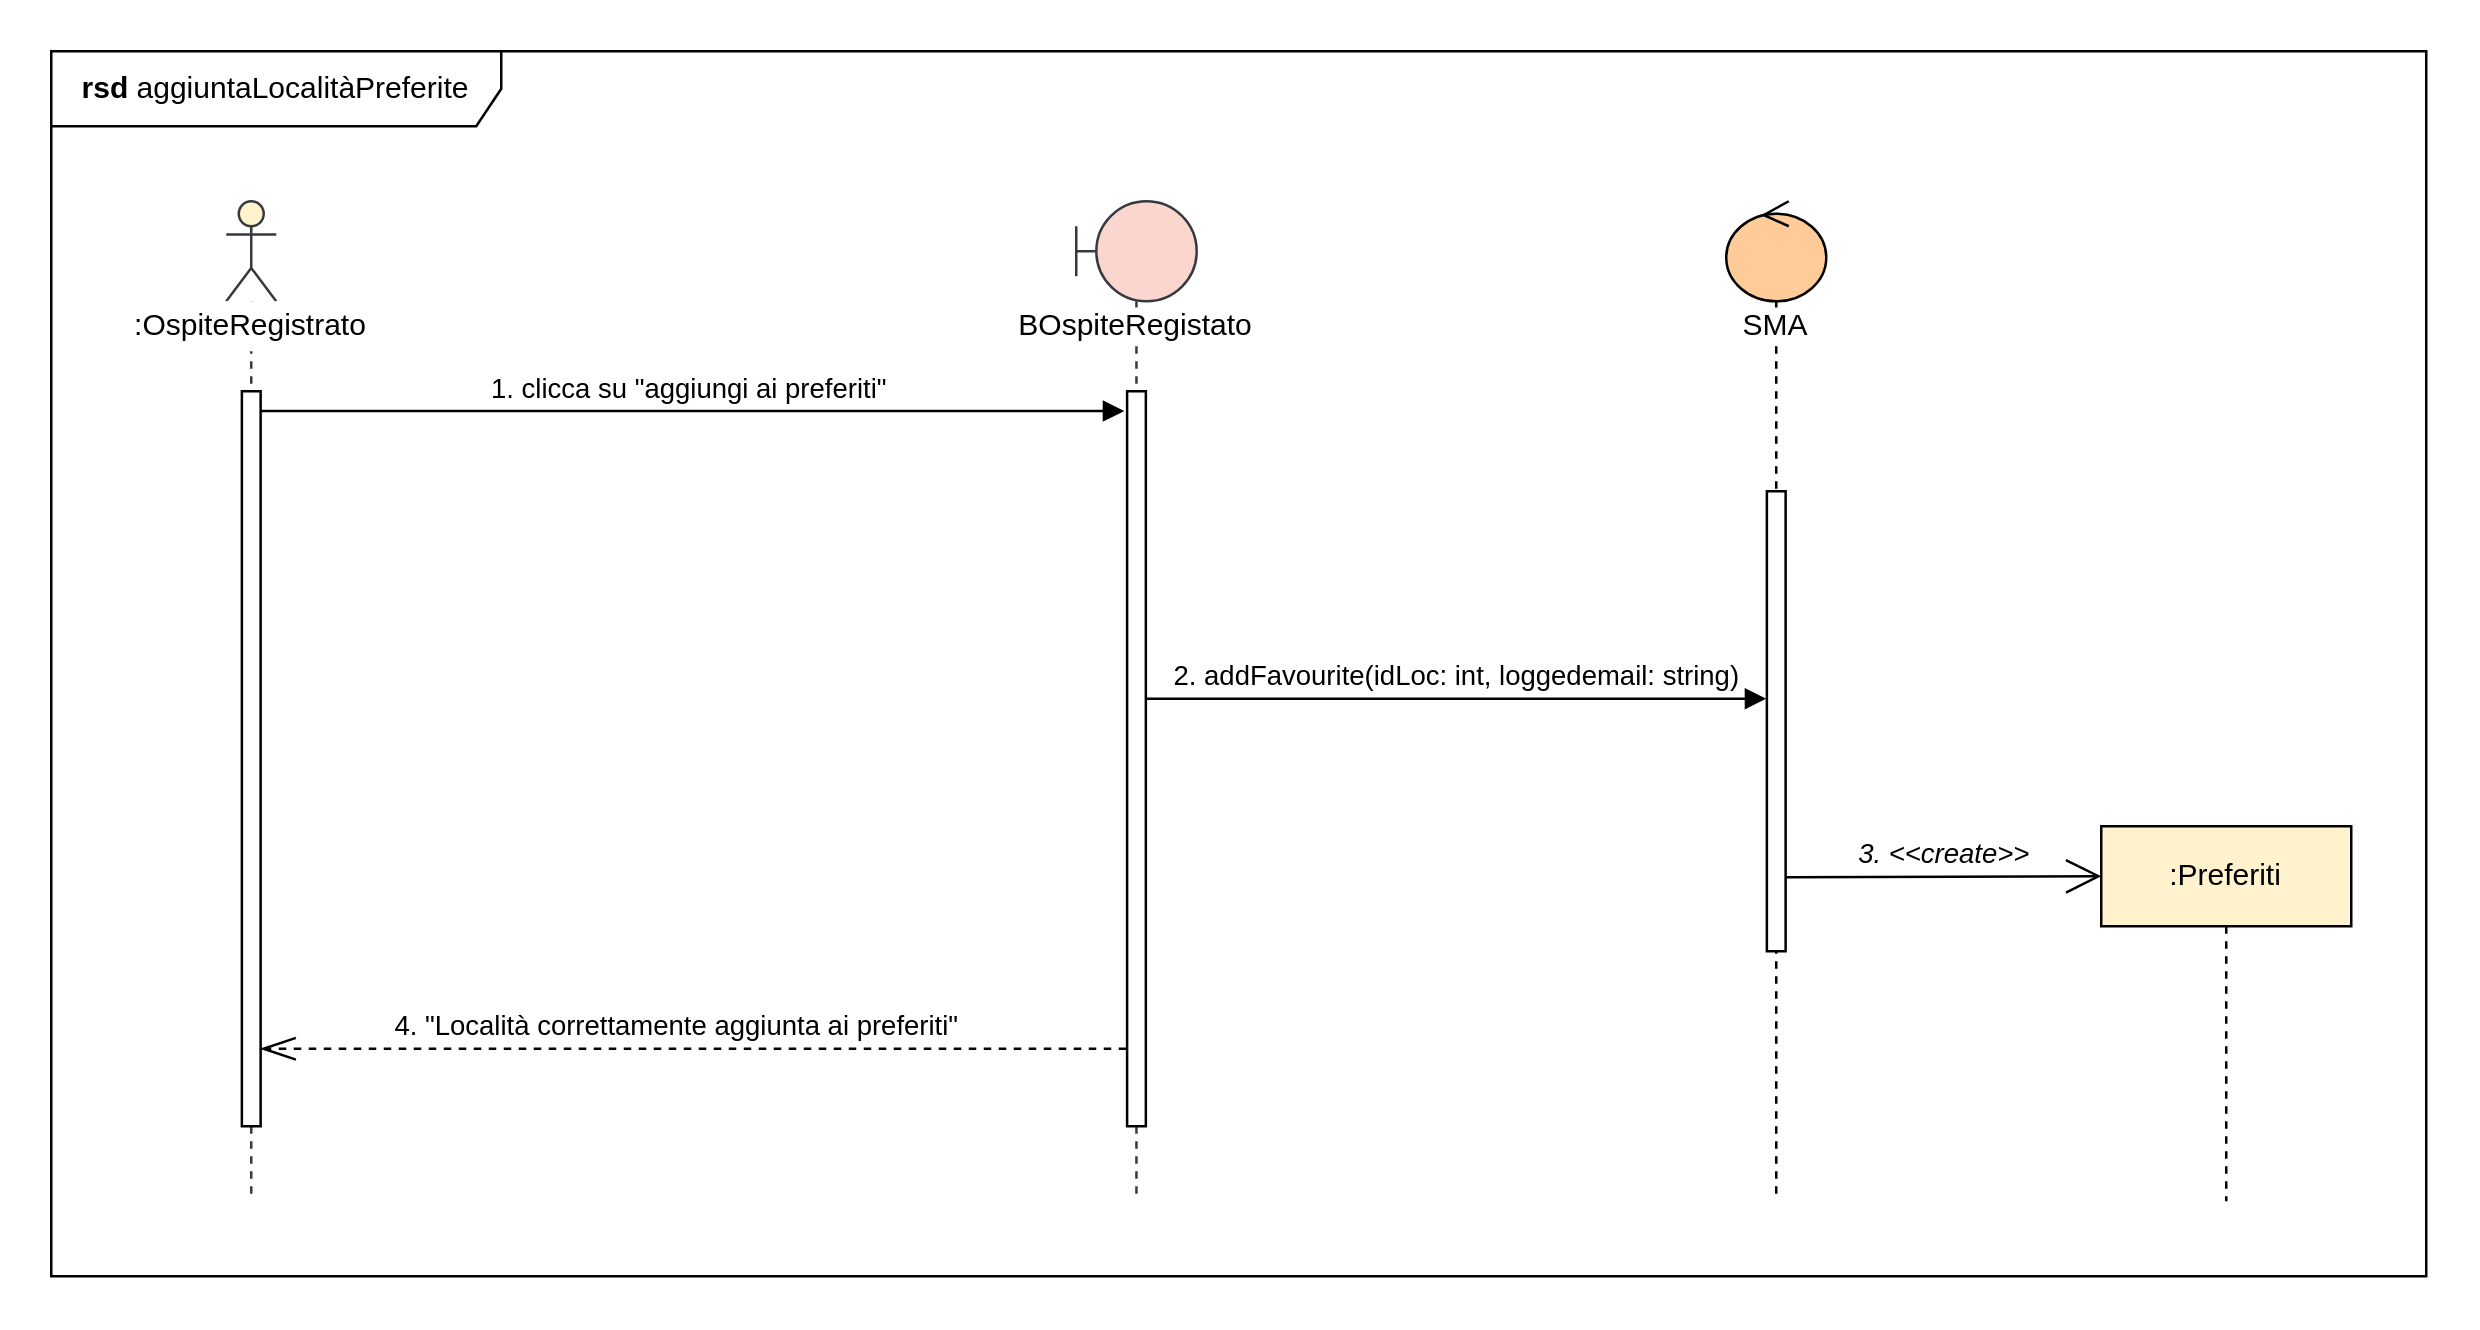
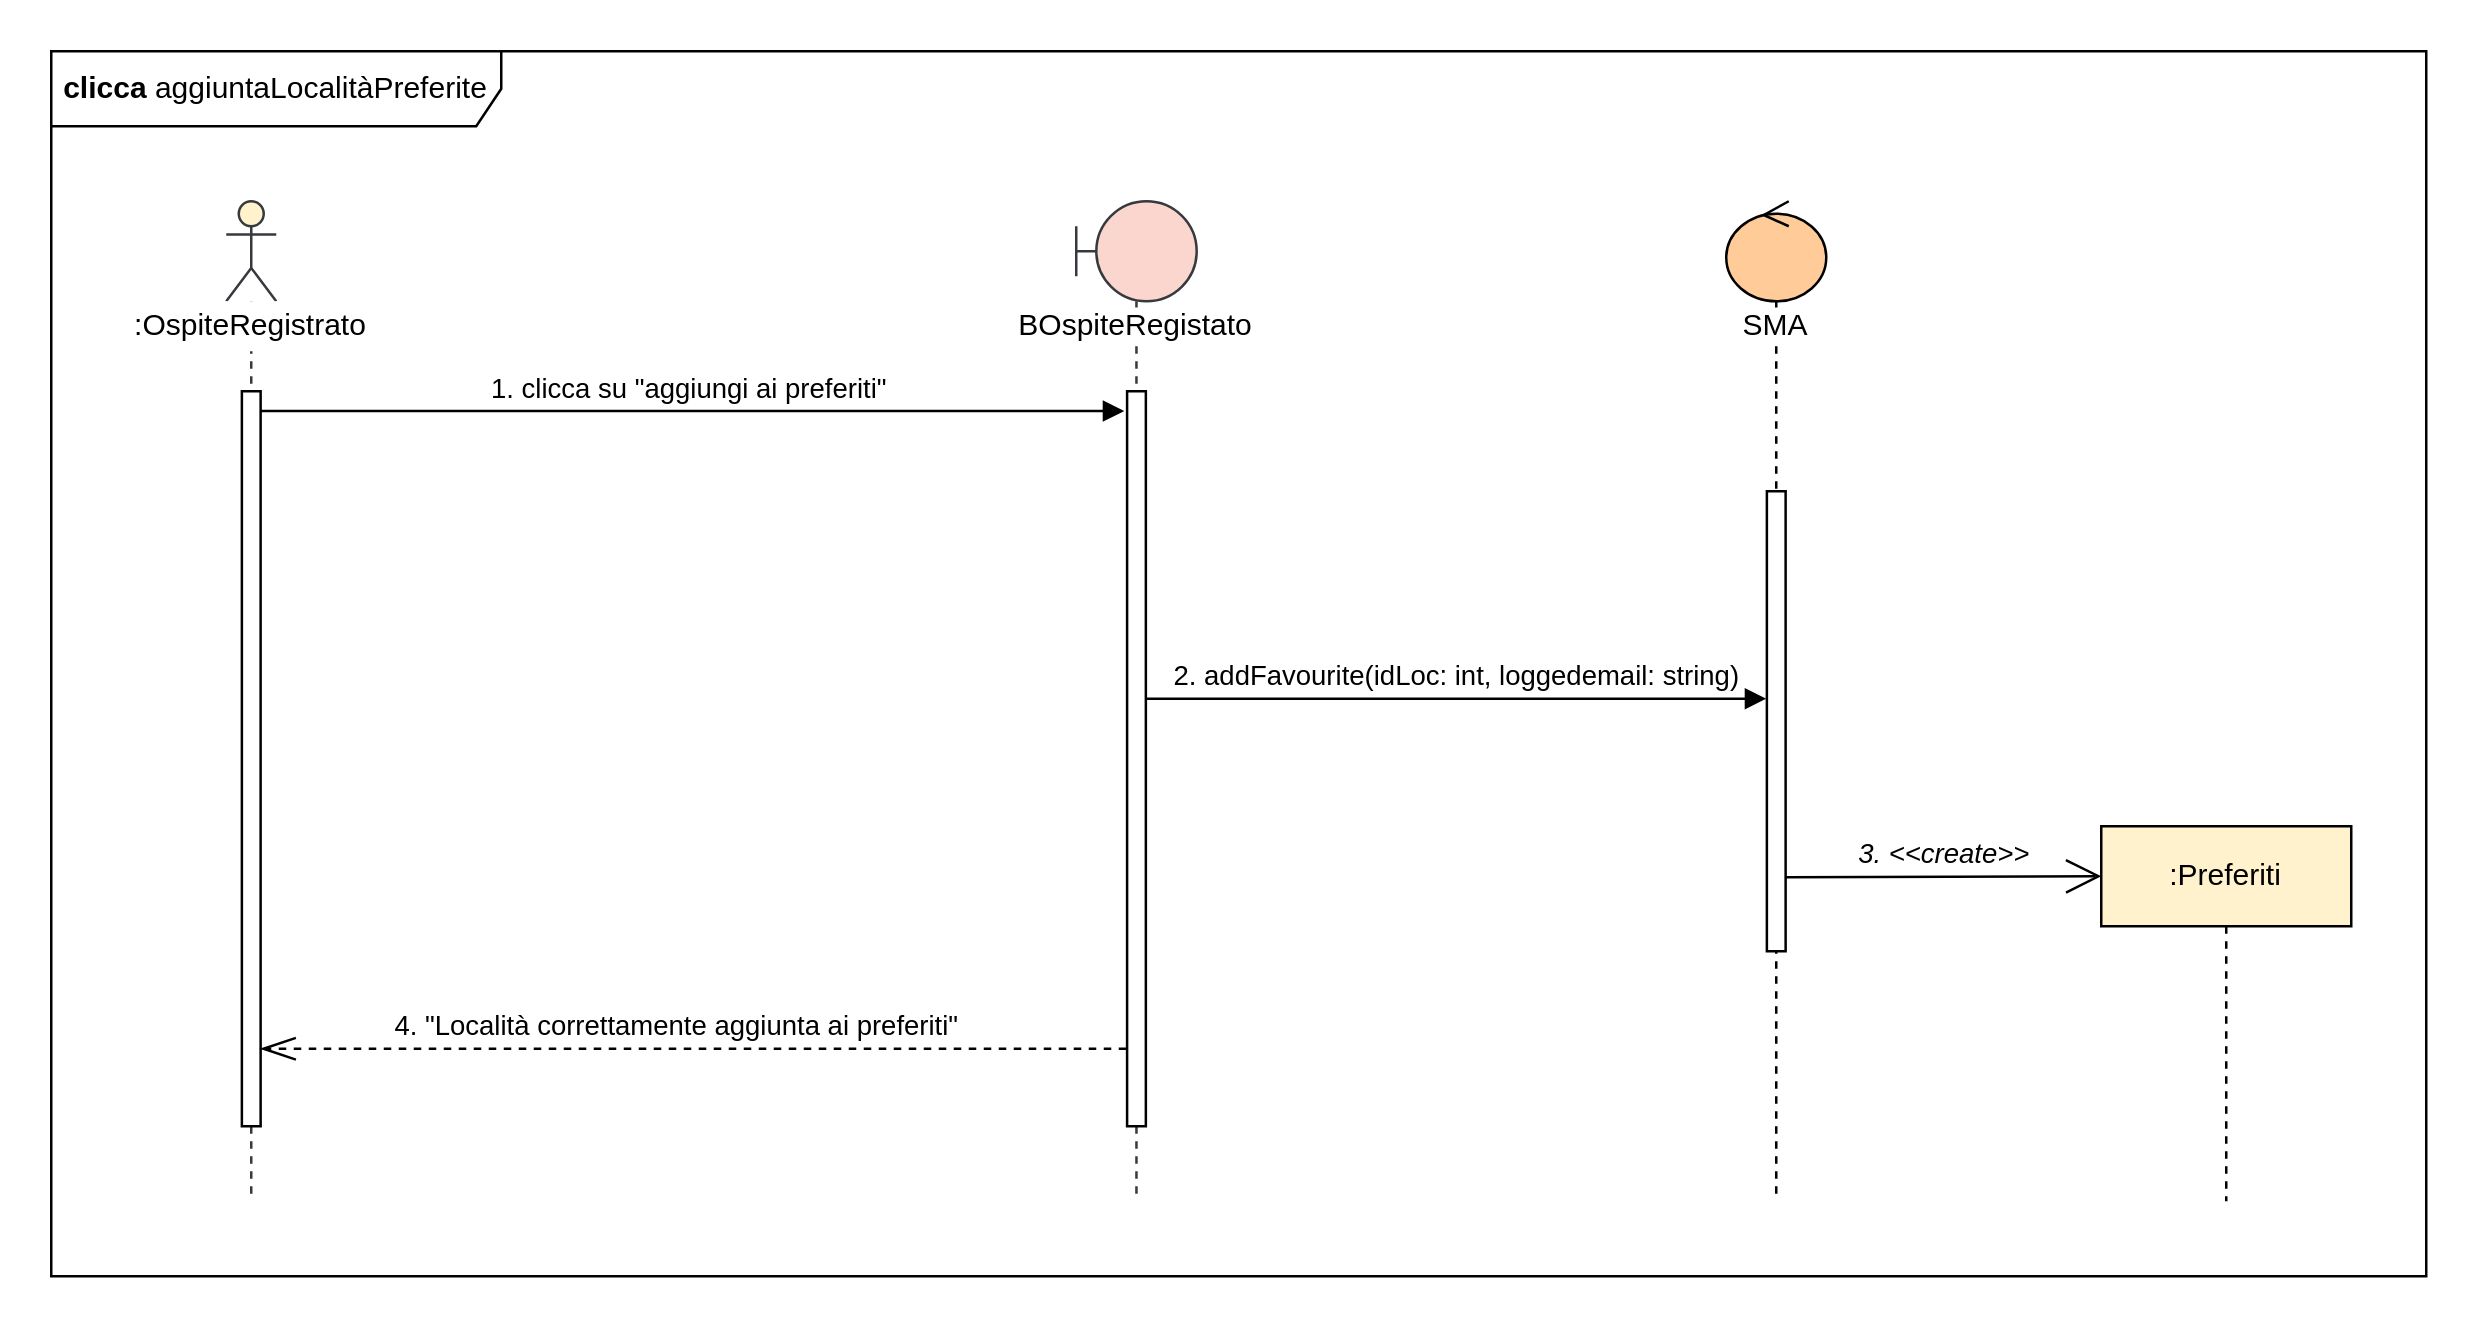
  <mxCell id="0" />
  <mxCell id="1" parent="0" />
  <mxCell id="2" value="1. clicca su &quot;aggiungi ai preferiti&quot;" style="html=1;verticalAlign=bottom;startArrow=none;endArrow=block;startSize=8;startFill=0;entryX=-0.152;entryY=0.027;entryDx=0;entryDy=0;entryPerimeter=0;" parent="1" source="3" target="9" edge="1"><mxGeometry relative="1" as="geometry"><mxPoint x="214" y="170.04" as="sourcePoint" /><mxPoint x="420" y="170" as="targetPoint" /></mxGeometry></mxCell>
  <mxCell id="3" value="" style="shape=umlLifeline;participant=umlActor;perimeter=lifelinePerimeter;whiteSpace=wrap;html=1;container=1;collapsible=0;recursiveResize=0;verticalAlign=top;spacingTop=36;outlineConnect=0;strokeColor=#36393d;fillColor=#FFF2CC;" parent="1" vertex="1"><mxGeometry x="90" y="80" width="20" height="400" as="geometry" /></mxCell>
  <mxCell id="4" value="" style="html=1;points=[];perimeter=orthogonalPerimeter;fillColor=#ffffff;" parent="3" vertex="1"><mxGeometry x="6.25" y="76" width="7.5" height="294" as="geometry" /></mxCell>
  <mxCell id="5" value=":OspiteRegistrato" style="text;html=1;strokeColor=none;align=center;verticalAlign=middle;whiteSpace=wrap;rounded=0;fillColor=#ffffff;" parent="1" vertex="1"><mxGeometry x="50" y="120" width="100" height="20" as="geometry" /></mxCell>
  <mxCell id="6" value="&lt;span style=&quot;background-color: rgb(255 , 255 , 255)&quot;&gt;SMA&lt;/span&gt;" style="shape=umlLifeline;participant=umlControl;perimeter=lifelinePerimeter;whiteSpace=wrap;html=1;container=1;collapsible=0;recursiveResize=0;verticalAlign=top;spacingTop=36;outlineConnect=0;fillColor=#FFCC99;" parent="1" vertex="1"><mxGeometry x="690" y="80" width="40" height="400" as="geometry" /></mxCell>
  <mxCell id="7" value="" style="html=1;points=[];perimeter=orthogonalPerimeter;fillColor=#ffffff;" parent="6" vertex="1"><mxGeometry x="16.25" y="116" width="7.5" height="184" as="geometry" /></mxCell>
  <mxCell id="8" value="&lt;span style=&quot;background-color: rgb(255 , 255 , 255)&quot;&gt;BOspiteRegistato&lt;br&gt;&lt;br&gt;&lt;/span&gt;" style="shape=umlLifeline;participant=umlBoundary;perimeter=lifelinePerimeter;whiteSpace=wrap;html=1;container=1;collapsible=0;recursiveResize=0;verticalAlign=top;spacingTop=36;outlineConnect=0;strokeColor=#36393d;fillColor=#FAD6CF;size=40;" parent="1" vertex="1"><mxGeometry x="430" y="80" width="48.17" height="400" as="geometry" /></mxCell>
  <mxCell id="9" value="" style="html=1;points=[];perimeter=orthogonalPerimeter;fillColor=#ffffff;" parent="8" vertex="1"><mxGeometry x="20.34" y="76" width="7.5" height="294" as="geometry" /></mxCell>
  <mxCell id="10" value="" style="endArrow=openThin;dashed=1;endFill=0;endSize=12;html=1;" parent="1" target="4" edge="1"><mxGeometry width="160" relative="1" as="geometry"><mxPoint x="450" y="419" as="sourcePoint" /><mxPoint x="180" y="330" as="targetPoint" /><Array as="points" /></mxGeometry></mxCell>
  <mxCell id="11" value=":Preferiti" style="shape=umlLifeline;perimeter=lifelinePerimeter;whiteSpace=wrap;html=1;container=1;collapsible=0;recursiveResize=0;outlineConnect=0;fillColor=#FFF2CC;" parent="1" vertex="1"><mxGeometry x="840" y="330" width="100" height="150" as="geometry" /></mxCell>
- <mxCell id="12" value="&lt;b&gt;rsd &lt;/b&gt;aggiuntaLocalitàPreferite" style="shape=umlFrame;whiteSpace=wrap;html=1;fillColor=#ffffff;width=180;height=30;" parent="1" vertex="1"><mxGeometry x="20" y="20" width="950" height="490" as="geometry" /></mxCell>
+ <mxCell id="12" value="&lt;b&gt;clicca &lt;/b&gt;aggiuntaLocalitàPreferite" style="shape=umlFrame;whiteSpace=wrap;html=1;fillColor=#ffffff;width=180;height=30;" parent="1" vertex="1"><mxGeometry x="20" y="20" width="950" height="490" as="geometry" /></mxCell>
  <mxCell id="13" value="2. addFavourite(idLoc: int, loggedemail: string)" style="html=1;verticalAlign=bottom;startArrow=none;endArrow=block;startSize=8;startFill=0;" parent="1" edge="1"><mxGeometry relative="1" as="geometry"><mxPoint x="458" y="279" as="sourcePoint" /><mxPoint x="706" y="279" as="targetPoint" /></mxGeometry></mxCell>
  <mxCell id="14" value="&lt;i&gt;3. &amp;lt;&amp;lt;create&amp;gt;&amp;gt;&lt;/i&gt;" style="html=1;verticalAlign=bottom;startArrow=none;endArrow=open;startSize=8;startFill=0;endFill=0;endSize=12;exitX=1.024;exitY=0.839;exitDx=0;exitDy=0;exitPerimeter=0;" parent="1" source="7" edge="1"><mxGeometry relative="1" as="geometry"><mxPoint x="720" y="350" as="sourcePoint" /><mxPoint x="840" y="350" as="targetPoint" /></mxGeometry></mxCell>
  <mxCell id="15" value="&lt;font style=&quot;font-size: 11px&quot;&gt;4. &quot;Località correttamente aggiunta ai preferiti&quot;&lt;/font&gt;" style="text;html=1;align=center;verticalAlign=middle;resizable=0;points=[];autosize=1;" parent="1" vertex="1"><mxGeometry x="150" y="400" width="240" height="20" as="geometry" /></mxCell>
